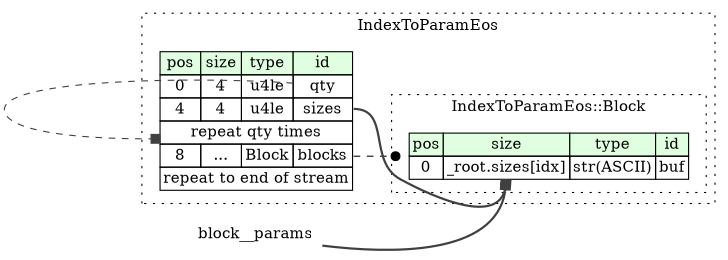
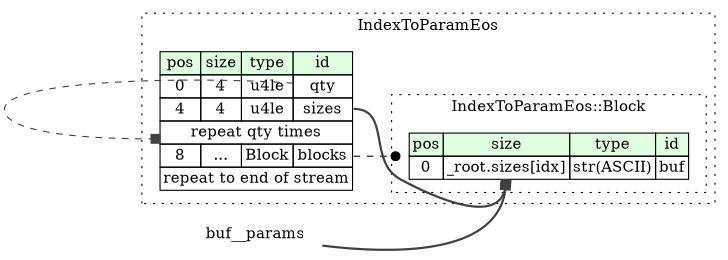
  digraph {
    rankdir=LR
    node [shape=plaintext]
    edge [style=dashed arrowhead=dot color="#404040" headport=buf_size]
    n1 [label=<<TABLE BORDER="0" CELLBORDER="1" CELLSPACING="0"> 				<TR><TD BGCOLOR="#E0FFE0">pos</TD><TD BGCOLOR="#E0FFE0">size</TD><TD BGCOLOR="#E0FFE0">type</TD><TD BGCOLOR="#E0FFE0">id</TD></TR> 				<TR><TD PORT="buf_pos">0</TD><TD PORT="buf_size">_root.sizes[idx]</TD><TD>str(ASCII)</TD><TD PORT="buf_type">buf</TD></TR> 			</TABLE>>]
    n2 [label=<<TABLE BORDER="0" CELLBORDER="1" CELLSPACING="0"> 			<TR><TD BGCOLOR="#E0FFE0">pos</TD><TD BGCOLOR="#E0FFE0">size</TD><TD BGCOLOR="#E0FFE0">type</TD><TD BGCOLOR="#E0FFE0">id</TD></TR> 			<TR><TD PORT="qty_pos">0</TD><TD PORT="qty_size">4</TD><TD>u4le</TD><TD PORT="qty_type">qty</TD></TR> 			<TR><TD PORT="sizes_pos">4</TD><TD PORT="sizes_size">4</TD><TD>u4le</TD><TD PORT="sizes_type">sizes</TD></TR> 			<TR><TD COLSPAN="4" PORT="sizes__repeat">repeat qty times</TD></TR> 			<TR><TD PORT="blocks_pos">8</TD><TD PORT="blocks_size">...</TD><TD>Block</TD><TD PORT="blocks_type">blocks</TD></TR> 			<TR><TD COLSPAN="4" PORT="blocks__repeat">repeat to end of stream</TD></TR> 		</TABLE>>]
-   block__params [style=filled fillcolor=white]
+   block__params [style=filled fillcolor=white label=buf__params]
    subgraph cluster_1 {
      label=IndexToParamEos
      style=dotted
      n2
      subgraph cluster_2 {
        label="IndexToParamEos::Block"
        style=dotted
        n1
      }
    }
    n2 -> n1 [tailport=blocks_type color="" headport=""]
    n2 -> n1 [tailport=sizes_type style=bold]
    n2 -> n2 [headport=sizes__repeat tailport=qty_type arrowhead=box]
    block__params -> n1 [tailport=idx_type style=bold arrowhead=box]
  }
